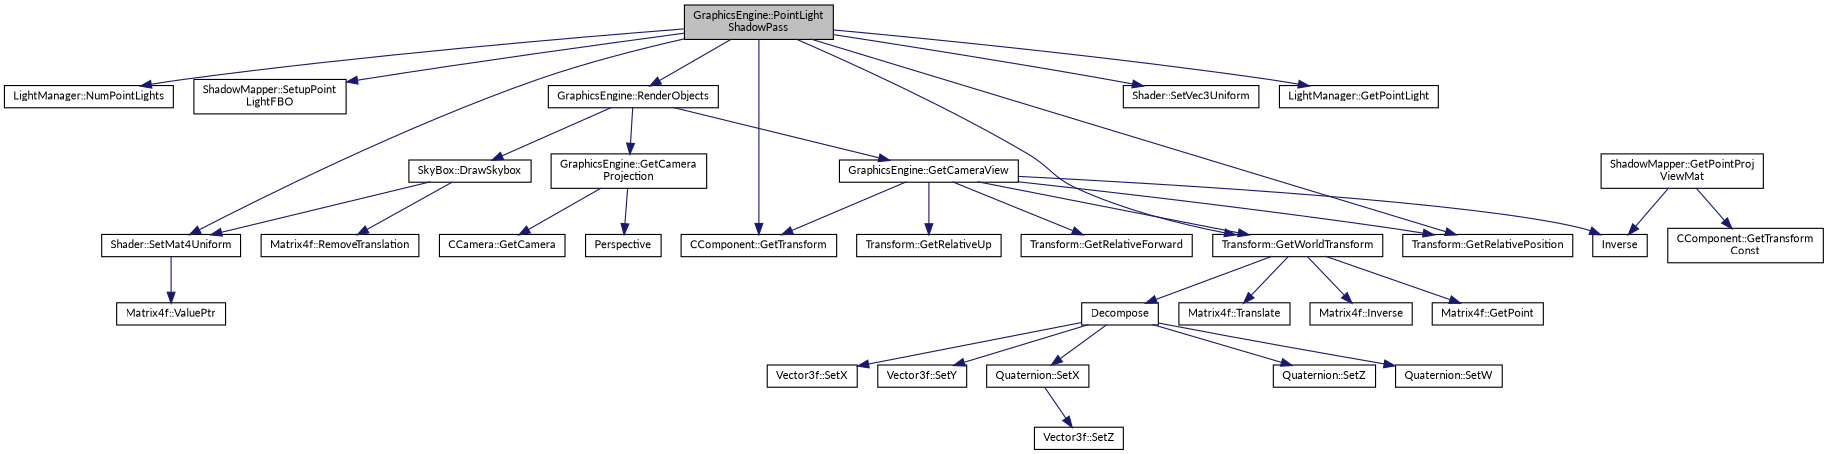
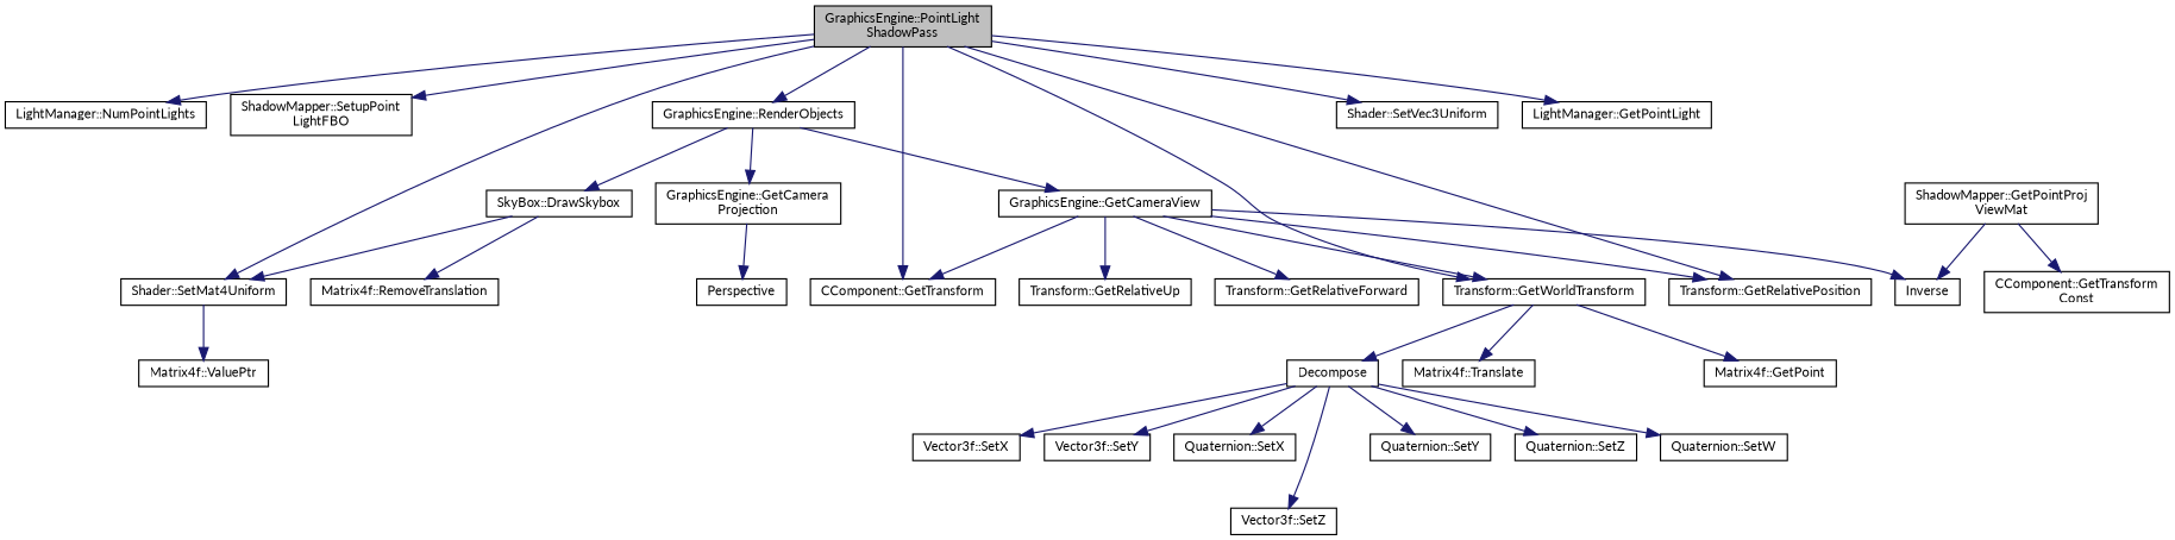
  digraph {
    fontname=Lato
    rankdir=TB
    node [color=black fillcolor=white fontname=Lato fontsize=10 shape=record style=filled]
    edge [color=midnightblue fontname=Lato fontsize=10 labelfontname=Helvetica labelfontsize=10 style=solid]
    n1 [fillcolor=grey75 fontcolor=black height=0.2 label="GraphicsEngine::PointLight\lShadowPass" width=0.4]
    n2 [height=0.2 label="LightManager::NumPointLights" width=0.4]
    n3 [height=0.2 label="ShadowMapper::SetupPoint\lLightFBO" width=0.4]
    n4 [height=0.2 label="Shader::SetMat4Uniform" width=0.4]
    n5 [height=0.2 label="Shader::SetVec3Uniform" width=0.4]
    n6 [height=0.2 label="LightManager::GetPointLight" width=0.4]
    n7 [height=0.2 label="CComponent::GetTransform" width=0.4]
    n8 [height=0.2 label="Transform::GetWorldTransform" width=0.4]
    n9 [height=0.2 label="Transform::GetRelativePosition" width=0.4]
    n10 [height=0.2 label="GraphicsEngine::RenderObjects" width=0.4]
    n11 [height=0.2 label="Matrix4f::ValuePtr" width=0.4]
    n12 [height=0.2 label="Matrix4f::Translate" width=0.4]
-   n13 [height=0.2 label="Matrix4f::Inverse" width=0.4]
    n14 [height=0.2 label="Matrix4f::GetPoint" width=0.4]
    n15 [height=0.2 label=Decompose width=0.4]
    n16 [height=0.2 label="SkyBox::DrawSkybox" width=0.4]
    n17 [height=0.2 label="GraphicsEngine::GetCamera\lProjection" width=0.4]
    n18 [height=0.2 label="GraphicsEngine::GetCameraView" width=0.4]
    n19 [height=0.2 label="ShadowMapper::GetPointProj\lViewMat" width=0.4]
    n20 [height=0.2 label=Inverse width=0.4]
    n21 [height=0.2 label="CComponent::GetTransform\lConst" width=0.4]
    n22 [height=0.2 label="Vector3f::SetX" width=0.4]
    n23 [height=0.2 label="Vector3f::SetY" width=0.4]
    n24 [height=0.2 label="Vector3f::SetZ" width=0.4]
    n25 [height=0.2 label="Quaternion::SetX" width=0.4]
+   n26 [height=0.2 label="Quaternion::SetY" width=0.4]
    n27 [height=0.2 label="Quaternion::SetZ" width=0.4]
    n28 [height=0.2 label="Quaternion::SetW" width=0.4]
    n29 [height=0.2 label="Matrix4f::RemoveTranslation" width=0.4]
    n30 [height=0.2 label=Perspective width=0.4]
-   n31 [height=0.2 label="CCamera::GetCamera" width=0.4]
    n32 [height=0.2 label="Transform::GetRelativeForward" width=0.4]
    n33 [height=0.2 label="Transform::GetRelativeUp" width=0.4]
    n1 -> n2
    n1 -> n3
    n1 -> n4
    n1 -> n5
    n1 -> n6
    n1 -> n7
    n1 -> n8
    n1 -> n9
    n1 -> n10
    n4 -> n11
    n8 -> n12
-   n8 -> n13
    n8 -> n14
    n8 -> n15
    n10 -> n16
    n10 -> n17
    n10 -> n18
    n15 -> n22
    n15 -> n23
-   n25 -> n24
+   n15 -> n24
    n15 -> n25
+   n15 -> n26
    n15 -> n27
    n15 -> n28
    n16 -> n4
    n16 -> n29
    n17 -> n30
-   n17 -> n31
    n18 -> n7
    n18 -> n8
    n18 -> n9
    n18 -> n20
    n18 -> n32
    n18 -> n33
    n19 -> n20
    n19 -> n21
  }
